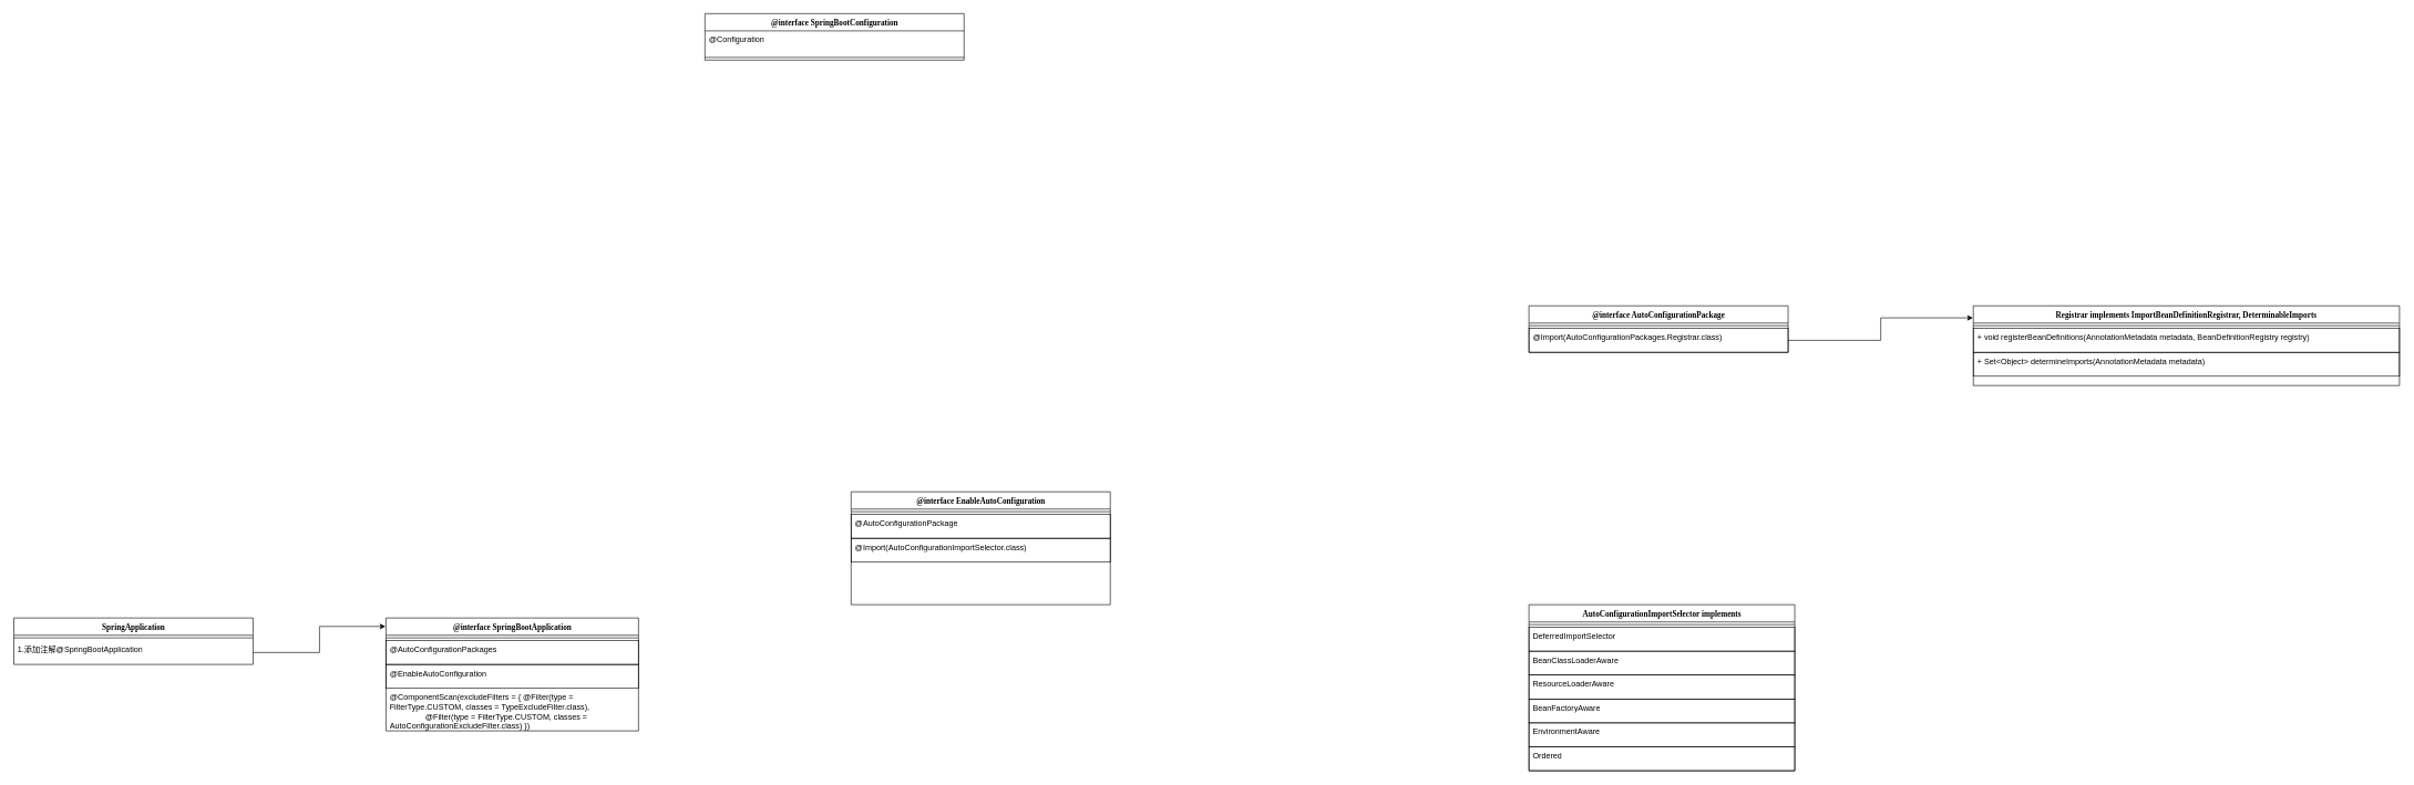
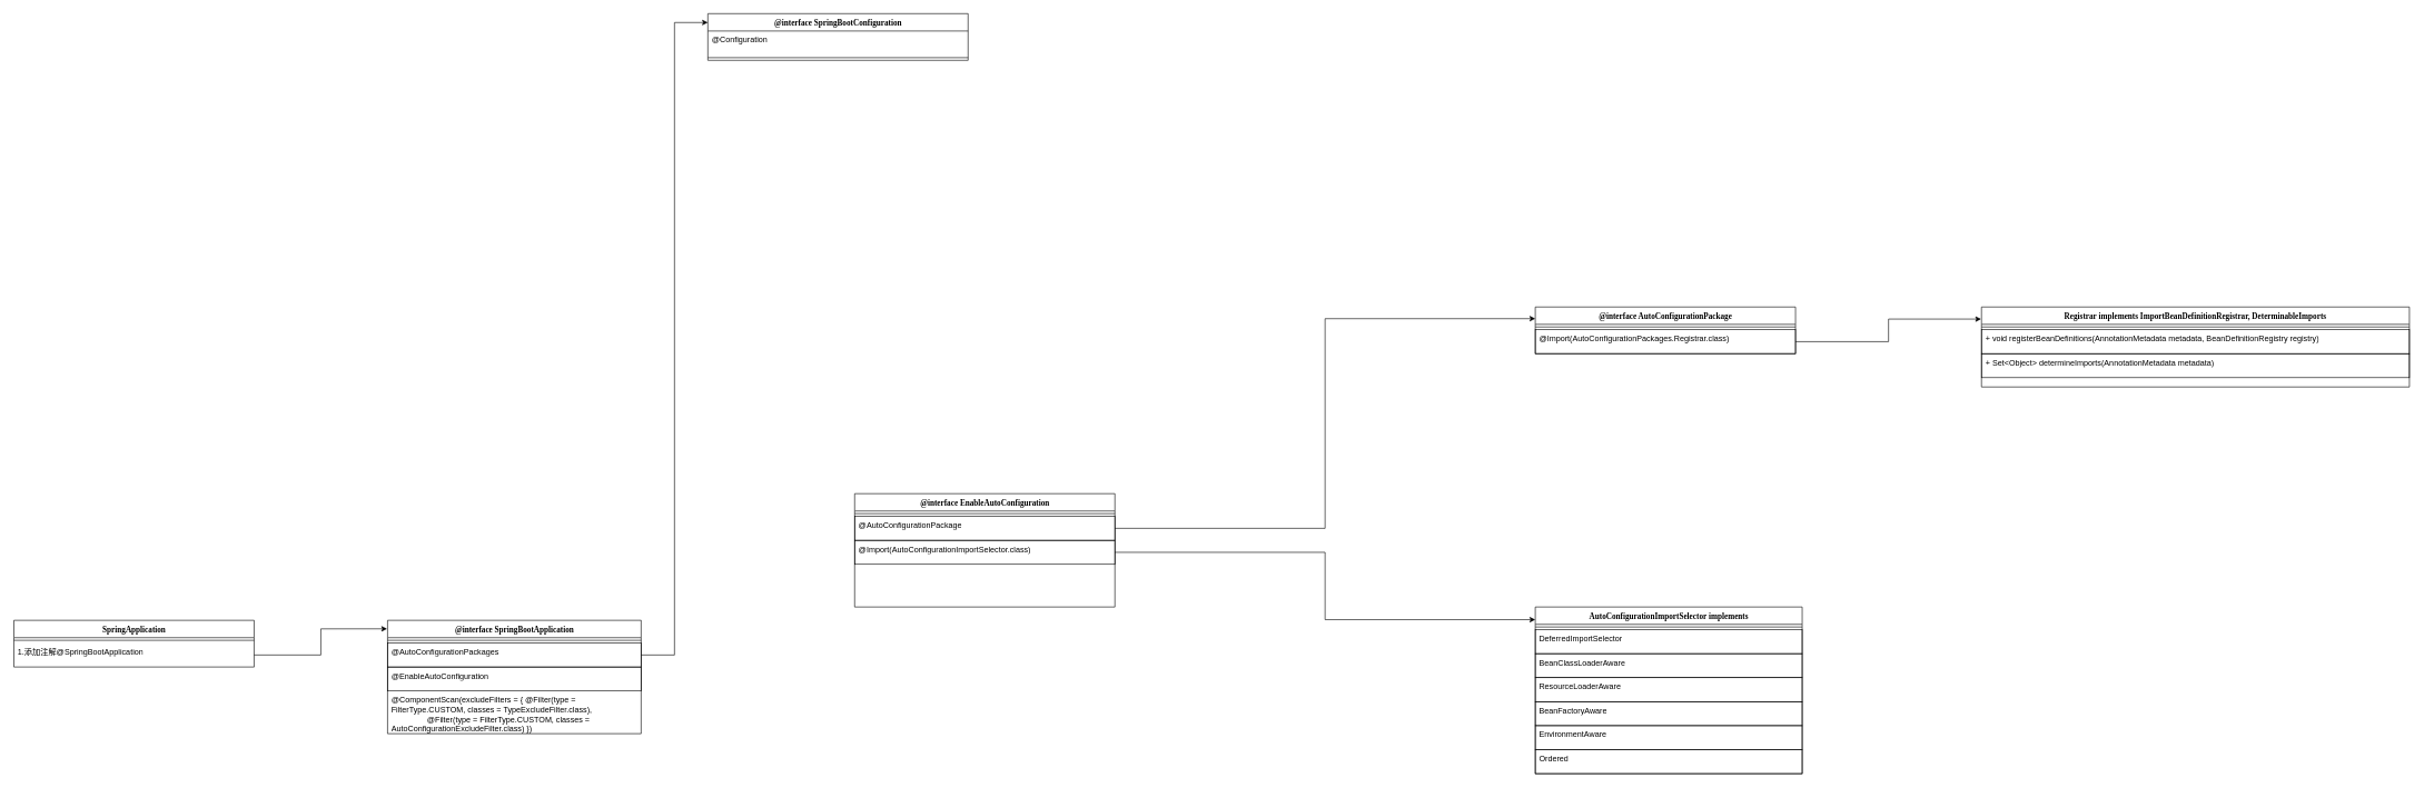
  <mxCell id="0" />
  <mxCell id="1" parent="0" />
  <mxCell id="2" value="SpringApplication" style="swimlane;html=1;fontStyle=1;align=center;verticalAlign=top;childLayout=stackLayout;horizontal=1;startSize=26;horizontalStack=0;resizeParent=1;resizeLast=0;collapsible=1;marginBottom=0;swimlaneFillColor=#ffffff;rounded=0;shadow=0;comic=0;labelBackgroundColor=none;strokeWidth=1;fillColor=none;fontFamily=Verdana;fontSize=12" parent="1" vertex="1"><mxGeometry x="20" y="930" width="360" height="70" as="geometry"><mxRectangle x="300" y="60" width="150" height="26" as="alternateBounds" /></mxGeometry></mxCell>
  <mxCell id="3" value="" style="line;html=1;strokeWidth=1;fillColor=none;align=left;verticalAlign=middle;spacingTop=-1;spacingLeft=3;spacingRight=3;rotatable=0;labelPosition=right;points=[];portConstraint=eastwest;" parent="2" vertex="1"><mxGeometry y="26" width="360" height="8" as="geometry" /></mxCell>
  <mxCell id="4" value="1.添加注解@SpringBootApplication" style="text;html=1;strokeColor=none;fillColor=none;align=left;verticalAlign=top;spacingLeft=4;spacingRight=4;whiteSpace=wrap;overflow=hidden;rotatable=0;points=[[0,0.5],[1,0.5]];portConstraint=eastwest;" parent="2" vertex="1"><mxGeometry y="34" width="360" height="36" as="geometry" /></mxCell>
  <mxCell id="5" value="@interface SpringBootApplication" style="swimlane;html=1;fontStyle=1;align=center;verticalAlign=top;childLayout=stackLayout;horizontal=1;startSize=26;horizontalStack=0;resizeParent=1;resizeLast=0;collapsible=1;marginBottom=0;swimlaneFillColor=#ffffff;rounded=0;shadow=0;comic=0;labelBackgroundColor=none;strokeWidth=1;fillColor=none;fontFamily=Verdana;fontSize=12" vertex="1" parent="1"><mxGeometry x="580" y="930" width="380" height="170" as="geometry"><mxRectangle x="300" y="60" width="150" height="26" as="alternateBounds" /></mxGeometry></mxCell>
  <mxCell id="6" value="" style="line;html=1;strokeWidth=1;fillColor=none;align=left;verticalAlign=middle;spacingTop=-1;spacingLeft=3;spacingRight=3;rotatable=0;labelPosition=right;points=[];portConstraint=eastwest;" vertex="1" parent="5"><mxGeometry y="26" width="380" height="8" as="geometry" /></mxCell>
  <mxCell id="7" value="@AutoConfigurationPackages" style="text;html=1;strokeColor=#000000;fillColor=none;align=left;verticalAlign=top;spacingLeft=4;spacingRight=4;whiteSpace=wrap;overflow=hidden;rotatable=0;points=[[0,0.5],[1,0.5]];portConstraint=eastwest;" vertex="1" parent="5"><mxGeometry y="34" width="380" height="36" as="geometry" /></mxCell>
  <mxCell id="8" value="@EnableAutoConfiguration" style="text;html=1;strokeColor=#000000;fillColor=none;align=left;verticalAlign=top;spacingLeft=4;spacingRight=4;whiteSpace=wrap;overflow=hidden;rotatable=0;points=[[0,0.5],[1,0.5]];portConstraint=eastwest;" vertex="1" parent="5"><mxGeometry y="70" width="380" height="36" as="geometry" /></mxCell>
  <mxCell id="9" value="&lt;div&gt;@ComponentScan(excludeFilters = { @Filter(type = FilterType.CUSTOM, classes = TypeExcludeFilter.class),&lt;/div&gt;&lt;div&gt;&lt;span style=&quot;white-space: pre&quot;&gt;&#09;&#09;&lt;/span&gt;@Filter(type = FilterType.CUSTOM, classes = AutoConfigurationExcludeFilter.class) })&lt;/div&gt;" style="text;html=1;strokeColor=none;fillColor=none;align=left;verticalAlign=top;spacingLeft=4;spacingRight=4;whiteSpace=wrap;overflow=hidden;rotatable=0;points=[[0,0.5],[1,0.5]];portConstraint=eastwest;" vertex="1" parent="5"><mxGeometry y="106" width="380" height="64" as="geometry" /></mxCell>
  <mxCell id="10" style="edgeStyle=orthogonalEdgeStyle;rounded=0;orthogonalLoop=1;jettySize=auto;html=1;entryX=-0.002;entryY=0.075;entryDx=0;entryDy=0;entryPerimeter=0;" edge="1" parent="1" source="4" target="5"><mxGeometry relative="1" as="geometry" /></mxCell>
  <mxCell id="11" value="&lt;div style=&quot;text-align: center&quot;&gt;@interface SpringBootConfiguration&lt;br&gt;&lt;/div&gt;" style="swimlane;html=1;fontStyle=1;align=center;verticalAlign=top;childLayout=stackLayout;horizontal=1;startSize=26;horizontalStack=0;resizeParent=1;resizeLast=0;collapsible=1;marginBottom=0;swimlaneFillColor=#ffffff;rounded=0;shadow=0;comic=0;labelBackgroundColor=none;strokeWidth=1;fillColor=none;fontFamily=Verdana;fontSize=12" vertex="1" parent="1"><mxGeometry x="1060" y="20" width="390" height="70" as="geometry"><mxRectangle x="300" y="60" width="150" height="26" as="alternateBounds" /></mxGeometry></mxCell>
  <mxCell id="12" value="@Configuration" style="text;html=1;strokeColor=none;fillColor=none;align=left;verticalAlign=top;spacingLeft=4;spacingRight=4;whiteSpace=wrap;overflow=hidden;rotatable=0;points=[[0,0.5],[1,0.5]];portConstraint=eastwest;" vertex="1" parent="11"><mxGeometry y="26" width="390" height="36" as="geometry" /></mxCell>
  <mxCell id="13" value="" style="line;html=1;strokeWidth=1;fillColor=none;align=left;verticalAlign=middle;spacingTop=-1;spacingLeft=3;spacingRight=3;rotatable=0;labelPosition=right;points=[];portConstraint=eastwest;" vertex="1" parent="11"><mxGeometry y="62" width="390" height="8" as="geometry" /></mxCell>
+ <mxCell id="14" style="edgeStyle=orthogonalEdgeStyle;rounded=0;orthogonalLoop=1;jettySize=auto;html=1;entryX=0;entryY=0.19;entryDx=0;entryDy=0;entryPerimeter=0;" edge="1" parent="1" source="7" target="11"><mxGeometry relative="1" as="geometry" /></mxCell>
  <mxCell id="15" value="&lt;div style=&quot;text-align: center&quot;&gt;@interface EnableAutoConfiguration&lt;br&gt;&lt;/div&gt;" style="swimlane;html=1;fontStyle=1;align=center;verticalAlign=top;childLayout=stackLayout;horizontal=1;startSize=26;horizontalStack=0;resizeParent=1;resizeLast=0;collapsible=1;marginBottom=0;swimlaneFillColor=#ffffff;rounded=0;shadow=0;comic=0;labelBackgroundColor=none;strokeWidth=1;fillColor=none;fontFamily=Verdana;fontSize=12" vertex="1" parent="1"><mxGeometry x="1280" y="740" width="390" height="170" as="geometry"><mxRectangle x="300" y="60" width="150" height="26" as="alternateBounds" /></mxGeometry></mxCell>
  <mxCell id="16" value="" style="line;html=1;strokeWidth=1;fillColor=none;align=left;verticalAlign=middle;spacingTop=-1;spacingLeft=3;spacingRight=3;rotatable=0;labelPosition=right;points=[];portConstraint=eastwest;" vertex="1" parent="15"><mxGeometry y="26" width="390" height="8" as="geometry" /></mxCell>
  <mxCell id="17" value="@AutoConfigurationPackage" style="text;html=1;strokeColor=#000000;fillColor=none;align=left;verticalAlign=top;spacingLeft=4;spacingRight=4;whiteSpace=wrap;overflow=hidden;rotatable=0;points=[[0,0.5],[1,0.5]];portConstraint=eastwest;" vertex="1" parent="15"><mxGeometry y="34" width="390" height="36" as="geometry" /></mxCell>
  <mxCell id="18" value="@Import(AutoConfigurationImportSelector.class)" style="text;html=1;strokeColor=#000000;fillColor=none;align=left;verticalAlign=top;spacingLeft=4;spacingRight=4;whiteSpace=wrap;overflow=hidden;rotatable=0;points=[[0,0.5],[1,0.5]];portConstraint=eastwest;" vertex="1" parent="15"><mxGeometry y="70" width="390" height="36" as="geometry" /></mxCell>
  <mxCell id="19" value="&lt;div style=&quot;text-align: center&quot;&gt;@interface AutoConfigurationPackage&lt;br&gt;&lt;/div&gt;" style="swimlane;html=1;fontStyle=1;align=center;verticalAlign=top;childLayout=stackLayout;horizontal=1;startSize=26;horizontalStack=0;resizeParent=1;resizeLast=0;collapsible=1;marginBottom=0;swimlaneFillColor=#ffffff;rounded=0;shadow=0;comic=0;labelBackgroundColor=none;strokeWidth=1;fillColor=none;fontFamily=Verdana;fontSize=12" vertex="1" parent="1"><mxGeometry x="2300" y="460" width="390" height="70" as="geometry"><mxRectangle x="300" y="60" width="150" height="26" as="alternateBounds" /></mxGeometry></mxCell>
  <mxCell id="20" value="" style="line;html=1;strokeWidth=1;fillColor=none;align=left;verticalAlign=middle;spacingTop=-1;spacingLeft=3;spacingRight=3;rotatable=0;labelPosition=right;points=[];portConstraint=eastwest;" vertex="1" parent="19"><mxGeometry y="26" width="390" height="8" as="geometry" /></mxCell>
  <mxCell id="21" value="@Import(AutoConfigurationPackages.Registrar.class)" style="text;html=1;strokeColor=#000000;fillColor=none;align=left;verticalAlign=top;spacingLeft=4;spacingRight=4;whiteSpace=wrap;overflow=hidden;rotatable=0;points=[[0,0.5],[1,0.5]];portConstraint=eastwest;" vertex="1" parent="19"><mxGeometry y="34" width="390" height="36" as="geometry" /></mxCell>
  <mxCell id="22" value="&lt;div style=&quot;text-align: center&quot;&gt;Registrar implements ImportBeanDefinitionRegistrar, DeterminableImports&lt;br&gt;&lt;/div&gt;" style="swimlane;html=1;fontStyle=1;align=center;verticalAlign=top;childLayout=stackLayout;horizontal=1;startSize=26;horizontalStack=0;resizeParent=1;resizeLast=0;collapsible=1;marginBottom=0;swimlaneFillColor=#ffffff;rounded=0;shadow=0;comic=0;labelBackgroundColor=none;strokeWidth=1;fillColor=none;fontFamily=Verdana;fontSize=12" vertex="1" parent="1"><mxGeometry x="2968.71" y="460" width="641.29" height="120" as="geometry"><mxRectangle x="300" y="60" width="150" height="26" as="alternateBounds" /></mxGeometry></mxCell>
  <mxCell id="23" value="" style="line;html=1;strokeWidth=1;fillColor=none;align=left;verticalAlign=middle;spacingTop=-1;spacingLeft=3;spacingRight=3;rotatable=0;labelPosition=right;points=[];portConstraint=eastwest;" vertex="1" parent="22"><mxGeometry y="26" width="641.29" height="8" as="geometry" /></mxCell>
  <mxCell id="24" value="+ void registerBeanDefinitions(AnnotationMetadata metadata, BeanDefinitionRegistry registry)" style="text;html=1;strokeColor=#000000;fillColor=none;align=left;verticalAlign=top;spacingLeft=4;spacingRight=4;whiteSpace=wrap;overflow=hidden;rotatable=0;points=[[0,0.5],[1,0.5]];portConstraint=eastwest;" vertex="1" parent="22"><mxGeometry y="34" width="641.29" height="36" as="geometry" /></mxCell>
  <mxCell id="25" value="+ Set&amp;lt;Object&amp;gt; determineImports(AnnotationMetadata metadata)" style="text;html=1;strokeColor=#000000;fillColor=none;align=left;verticalAlign=top;spacingLeft=4;spacingRight=4;whiteSpace=wrap;overflow=hidden;rotatable=0;points=[[0,0.5],[1,0.5]];portConstraint=eastwest;" vertex="1" parent="22"><mxGeometry y="70" width="641.29" height="36" as="geometry" /></mxCell>
  <mxCell id="26" style="edgeStyle=orthogonalEdgeStyle;rounded=0;orthogonalLoop=1;jettySize=auto;html=1;entryX=-0.001;entryY=0.151;entryDx=0;entryDy=0;entryPerimeter=0;" edge="1" parent="1" source="21" target="22"><mxGeometry relative="1" as="geometry" /></mxCell>
  <mxCell id="27" value="&lt;div style=&quot;text-align: center&quot;&gt;AutoConfigurationImportSelector&amp;nbsp;implements&lt;br&gt;&lt;/div&gt;" style="swimlane;html=1;fontStyle=1;align=center;verticalAlign=top;childLayout=stackLayout;horizontal=1;startSize=26;horizontalStack=0;resizeParent=1;resizeLast=0;collapsible=1;marginBottom=0;swimlaneFillColor=#ffffff;rounded=0;shadow=0;comic=0;labelBackgroundColor=none;strokeWidth=1;fillColor=none;fontFamily=Verdana;fontSize=12" vertex="1" parent="1"><mxGeometry x="2300" y="910" width="400" height="250" as="geometry"><mxRectangle x="300" y="60" width="150" height="26" as="alternateBounds" /></mxGeometry></mxCell>
  <mxCell id="28" value="" style="line;html=1;strokeWidth=1;fillColor=none;align=left;verticalAlign=middle;spacingTop=-1;spacingLeft=3;spacingRight=3;rotatable=0;labelPosition=right;points=[];portConstraint=eastwest;" vertex="1" parent="27"><mxGeometry y="26" width="400" height="8" as="geometry" /></mxCell>
  <mxCell id="29" value="DeferredImportSelector" style="text;html=1;strokeColor=#000000;fillColor=none;align=left;verticalAlign=top;spacingLeft=4;spacingRight=4;whiteSpace=wrap;overflow=hidden;rotatable=0;points=[[0,0.5],[1,0.5]];portConstraint=eastwest;" vertex="1" parent="27"><mxGeometry y="34" width="400" height="36" as="geometry" /></mxCell>
  <mxCell id="30" value="BeanClassLoaderAware" style="text;html=1;strokeColor=#000000;fillColor=none;align=left;verticalAlign=top;spacingLeft=4;spacingRight=4;whiteSpace=wrap;overflow=hidden;rotatable=0;points=[[0,0.5],[1,0.5]];portConstraint=eastwest;" vertex="1" parent="27"><mxGeometry y="70" width="400" height="36" as="geometry" /></mxCell>
  <mxCell id="31" value="ResourceLoaderAware" style="text;html=1;strokeColor=#000000;fillColor=none;align=left;verticalAlign=top;spacingLeft=4;spacingRight=4;whiteSpace=wrap;overflow=hidden;rotatable=0;points=[[0,0.5],[1,0.5]];portConstraint=eastwest;" vertex="1" parent="27"><mxGeometry y="106" width="400" height="36" as="geometry" /></mxCell>
  <mxCell id="32" value="BeanFactoryAware" style="text;html=1;strokeColor=#000000;fillColor=none;align=left;verticalAlign=top;spacingLeft=4;spacingRight=4;whiteSpace=wrap;overflow=hidden;rotatable=0;points=[[0,0.5],[1,0.5]];portConstraint=eastwest;" vertex="1" parent="27"><mxGeometry y="142" width="400" height="36" as="geometry" /></mxCell>
  <mxCell id="33" value="EnvironmentAware" style="text;html=1;strokeColor=#000000;fillColor=none;align=left;verticalAlign=top;spacingLeft=4;spacingRight=4;whiteSpace=wrap;overflow=hidden;rotatable=0;points=[[0,0.5],[1,0.5]];portConstraint=eastwest;" vertex="1" parent="27"><mxGeometry y="178" width="400" height="36" as="geometry" /></mxCell>
  <mxCell id="34" value="Ordered" style="text;html=1;strokeColor=#000000;fillColor=none;align=left;verticalAlign=top;spacingLeft=4;spacingRight=4;whiteSpace=wrap;overflow=hidden;rotatable=0;points=[[0,0.5],[1,0.5]];portConstraint=eastwest;" vertex="1" parent="27"><mxGeometry y="214" width="400" height="36" as="geometry" /></mxCell>
+ <mxCell id="35" style="edgeStyle=orthogonalEdgeStyle;rounded=0;orthogonalLoop=1;jettySize=auto;html=1;entryX=0;entryY=0.25;entryDx=0;entryDy=0;" edge="1" parent="1" source="17" target="19"><mxGeometry relative="1" as="geometry" /></mxCell>
+ <mxCell id="36" style="edgeStyle=orthogonalEdgeStyle;rounded=0;orthogonalLoop=1;jettySize=auto;html=1;entryX=0;entryY=0.076;entryDx=0;entryDy=0;entryPerimeter=0;" edge="1" parent="1" source="18" target="27"><mxGeometry relative="1" as="geometry" /></mxCell>
